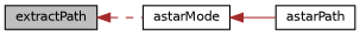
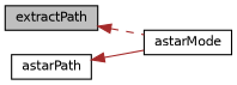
  digraph {
    rankdir=LR
    node [color=black fillcolor=white fontname=Helvetica fontsize=10 shape=record style=filled]
    edge [color=brown dir=back fontname=Helvetica fontsize=10 labelfontname=Helvetica labelfontsize=10]
    n1 [fillcolor=grey75 fontcolor=black height=0.2 label=extractPath width=0.4]
    n2 [height=0.2 label=astarMode width=0.4]
    n3 [height=0.2 label=astarPath width=0.4]
    n1 -> n2 [style=dashed]
-   n2 -> n3 [style=solid]
+   n3 -> n2 [style=solid]
  }
